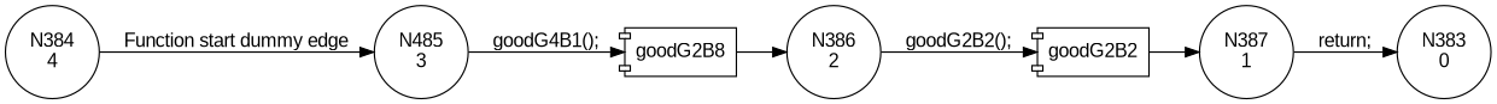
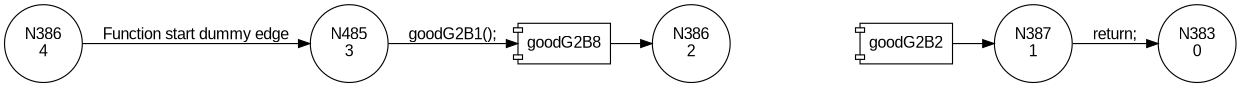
  digraph {
    fontname="Liberation Sans"
    rankdir=LR
    node [fontname="Liberation Sans" shape=circle]
    edge [fontname="Liberation Sans"]
    n1 [label="N485\n3"]
    n2 [label=goodG2B8 shape=component]
    n3 [label="N386\n2"]
    n4 [label=goodG2B2 shape=component]
    n5 [label="N387\n1"]
    n6 [label="N383\n0"]
-   n7 [label="N384\n4"]
-   n1 -> n2 [label="goodG4B1();"]
+   n7 [label="N386\n4"]
+   n1 -> n2 [label="goodG2B1();"]
    n2 -> n3
-   n3 -> n4 [label="goodG2B2();"]
    n4 -> n5
    n5 -> n6 [label="return;"]
    n7 -> n1 [label="Function start dummy edge"]
  }
